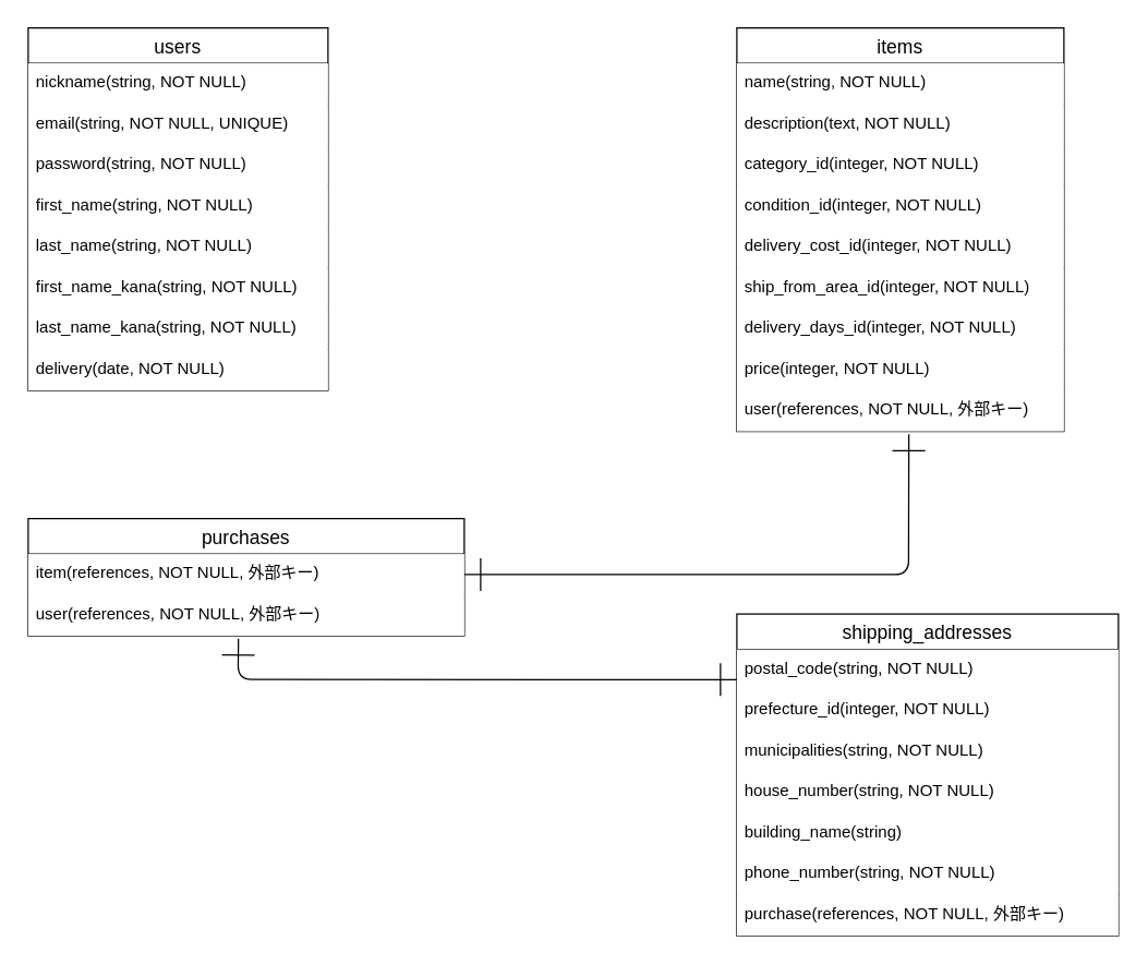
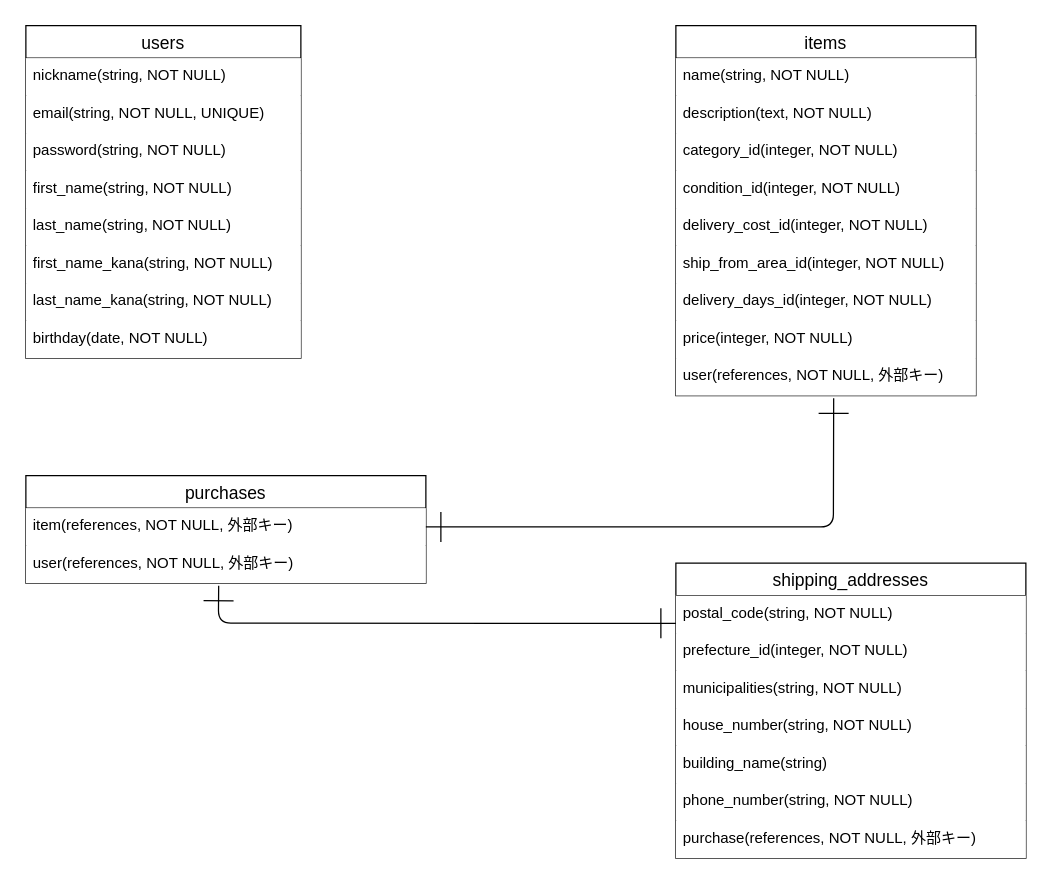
  <mxCell id="0" />
  <mxCell id="1" parent="0" />
  <mxCell id="2" value="users" style="swimlane;fontStyle=0;childLayout=stackLayout;horizontal=1;startSize=26;horizontalStack=0;resizeParent=1;resizeParentMax=0;resizeLast=0;collapsible=1;marginBottom=0;align=center;fontSize=14;" vertex="1" parent="1"><mxGeometry x="20" y="20" width="220" height="266" as="geometry" /></mxCell>
  <mxCell id="3" value="nickname(string, NOT NULL)" style="text;strokeColor=none;fillColor=default;spacingLeft=4;spacingRight=4;overflow=hidden;rotatable=0;points=[[0,0.5],[1,0.5]];portConstraint=eastwest;fontSize=12;" vertex="1" parent="2"><mxGeometry y="26" width="220" height="30" as="geometry" /></mxCell>
  <mxCell id="4" value="email(string, NOT NULL, UNIQUE)" style="text;strokeColor=none;fillColor=default;spacingLeft=4;spacingRight=4;overflow=hidden;rotatable=0;points=[[0,0.5],[1,0.5]];portConstraint=eastwest;fontSize=12;" vertex="1" parent="2"><mxGeometry y="56" width="220" height="30" as="geometry" /></mxCell>
  <mxCell id="5" value="password(string, NOT NULL)" style="text;strokeColor=none;fillColor=default;spacingLeft=4;spacingRight=4;overflow=hidden;rotatable=0;points=[[0,0.5],[1,0.5]];portConstraint=eastwest;fontSize=12;" vertex="1" parent="2"><mxGeometry y="86" width="220" height="30" as="geometry" /></mxCell>
  <mxCell id="6" value="first_name(string, NOT NULL)" style="text;strokeColor=none;fillColor=default;spacingLeft=4;spacingRight=4;overflow=hidden;rotatable=0;points=[[0,0.5],[1,0.5]];portConstraint=eastwest;fontSize=12;" vertex="1" parent="2"><mxGeometry y="116" width="220" height="30" as="geometry" /></mxCell>
  <mxCell id="7" value="last_name(string, NOT NULL)" style="text;strokeColor=none;fillColor=default;spacingLeft=4;spacingRight=4;overflow=hidden;rotatable=0;points=[[0,0.5],[1,0.5]];portConstraint=eastwest;fontSize=12;" vertex="1" parent="2"><mxGeometry y="146" width="220" height="30" as="geometry" /></mxCell>
  <mxCell id="8" value="first_name_kana(string, NOT NULL)" style="text;strokeColor=none;fillColor=default;spacingLeft=4;spacingRight=4;overflow=hidden;rotatable=0;points=[[0,0.5],[1,0.5]];portConstraint=eastwest;fontSize=12;" vertex="1" parent="2"><mxGeometry y="176" width="220" height="30" as="geometry" /></mxCell>
  <mxCell id="9" value="last_name_kana(string, NOT NULL)" style="text;strokeColor=none;fillColor=default;spacingLeft=4;spacingRight=4;overflow=hidden;rotatable=0;points=[[0,0.5],[1,0.5]];portConstraint=eastwest;fontSize=12;" vertex="1" parent="2"><mxGeometry y="206" width="220" height="30" as="geometry" /></mxCell>
- <mxCell id="10" value="delivery(date, NOT NULL)" style="text;strokeColor=none;fillColor=default;spacingLeft=4;spacingRight=4;overflow=hidden;rotatable=0;points=[[0,0.5],[1,0.5]];portConstraint=eastwest;fontSize=12;" vertex="1" parent="2"><mxGeometry y="236" width="220" height="30" as="geometry" /></mxCell>
+ <mxCell id="10" value="birthday(date, NOT NULL)" style="text;strokeColor=none;fillColor=default;spacingLeft=4;spacingRight=4;overflow=hidden;rotatable=0;points=[[0,0.5],[1,0.5]];portConstraint=eastwest;fontSize=12;" vertex="1" parent="2"><mxGeometry y="236" width="220" height="30" as="geometry" /></mxCell>
  <mxCell id="11" value="items" style="swimlane;fontStyle=0;childLayout=stackLayout;horizontal=1;startSize=26;horizontalStack=0;resizeParent=1;resizeParentMax=0;resizeLast=0;collapsible=1;marginBottom=0;align=center;fontSize=14;" vertex="1" parent="1"><mxGeometry x="540" y="20" width="240" height="296" as="geometry" /></mxCell>
  <mxCell id="12" value="name(string, NOT NULL)" style="text;strokeColor=none;fillColor=default;spacingLeft=4;spacingRight=4;overflow=hidden;rotatable=0;points=[[0,0.5],[1,0.5]];portConstraint=eastwest;fontSize=12;" vertex="1" parent="11"><mxGeometry y="26" width="240" height="30" as="geometry" /></mxCell>
  <mxCell id="13" value="description(text, NOT NULL)" style="text;strokeColor=none;fillColor=default;spacingLeft=4;spacingRight=4;overflow=hidden;rotatable=0;points=[[0,0.5],[1,0.5]];portConstraint=eastwest;fontSize=12;" vertex="1" parent="11"><mxGeometry y="56" width="240" height="30" as="geometry" /></mxCell>
  <mxCell id="14" value="category_id(integer, NOT NULL)" style="text;strokeColor=none;fillColor=default;spacingLeft=4;spacingRight=4;overflow=hidden;rotatable=0;points=[[0,0.5],[1,0.5]];portConstraint=eastwest;fontSize=12;" vertex="1" parent="11"><mxGeometry y="86" width="240" height="30" as="geometry" /></mxCell>
  <mxCell id="15" value="condition_id(integer, NOT NULL)" style="text;strokeColor=none;fillColor=default;spacingLeft=4;spacingRight=4;overflow=hidden;rotatable=0;points=[[0,0.5],[1,0.5]];portConstraint=eastwest;fontSize=12;" vertex="1" parent="11"><mxGeometry y="116" width="240" height="30" as="geometry" /></mxCell>
  <mxCell id="16" value="delivery_cost_id(integer, NOT NULL)" style="text;strokeColor=none;fillColor=default;spacingLeft=4;spacingRight=4;overflow=hidden;rotatable=0;points=[[0,0.5],[1,0.5]];portConstraint=eastwest;fontSize=12;" vertex="1" parent="11"><mxGeometry y="146" width="240" height="30" as="geometry" /></mxCell>
  <mxCell id="17" value="ship_from_area_id(integer, NOT NULL)" style="text;strokeColor=none;fillColor=default;spacingLeft=4;spacingRight=4;overflow=hidden;rotatable=0;points=[[0,0.5],[1,0.5]];portConstraint=eastwest;fontSize=12;" vertex="1" parent="11"><mxGeometry y="176" width="240" height="30" as="geometry" /></mxCell>
  <mxCell id="18" value="delivery_days_id(integer, NOT NULL)" style="text;strokeColor=none;fillColor=default;spacingLeft=4;spacingRight=4;overflow=hidden;rotatable=0;points=[[0,0.5],[1,0.5]];portConstraint=eastwest;fontSize=12;" vertex="1" parent="11"><mxGeometry y="206" width="240" height="30" as="geometry" /></mxCell>
  <mxCell id="19" value="price(integer, NOT NULL)" style="text;strokeColor=none;fillColor=default;spacingLeft=4;spacingRight=4;overflow=hidden;rotatable=0;points=[[0,0.5],[1,0.5]];portConstraint=eastwest;fontSize=12;" vertex="1" parent="11"><mxGeometry y="236" width="240" height="30" as="geometry" /></mxCell>
  <mxCell id="20" value="user(references, NOT NULL, 外部キー)" style="text;strokeColor=none;fillColor=default;spacingLeft=4;spacingRight=4;overflow=hidden;rotatable=0;points=[[0,0.5],[1,0.5]];portConstraint=eastwest;fontSize=12;" vertex="1" parent="11"><mxGeometry y="266" width="240" height="30" as="geometry" /></mxCell>
  <mxCell id="21" value="purchases" style="swimlane;fontStyle=0;childLayout=stackLayout;horizontal=1;startSize=26;horizontalStack=0;resizeParent=1;resizeParentMax=0;resizeLast=0;collapsible=1;marginBottom=0;align=center;fontSize=14;" vertex="1" parent="1"><mxGeometry x="20" y="380" width="320" height="86" as="geometry" /></mxCell>
  <mxCell id="22" value="item(references, NOT NULL, 外部キー)" style="text;strokeColor=none;fillColor=default;spacingLeft=4;spacingRight=4;overflow=hidden;rotatable=0;points=[[0,0.5],[1,0.5]];portConstraint=eastwest;fontSize=12;" vertex="1" parent="21"><mxGeometry y="26" width="320" height="30" as="geometry" /></mxCell>
  <mxCell id="23" value="user(references, NOT NULL, 外部キー)" style="text;strokeColor=none;fillColor=default;spacingLeft=4;spacingRight=4;overflow=hidden;rotatable=0;points=[[0,0.5],[1,0.5]];portConstraint=eastwest;fontSize=12;" vertex="1" parent="21"><mxGeometry y="56" width="320" height="30" as="geometry" /></mxCell>
  <mxCell id="24" value="shipping_addresses" style="swimlane;fontStyle=0;childLayout=stackLayout;horizontal=1;startSize=26;horizontalStack=0;resizeParent=1;resizeParentMax=0;resizeLast=0;collapsible=1;marginBottom=0;align=center;fontSize=14;" vertex="1" parent="1"><mxGeometry x="540" y="450" width="280" height="236" as="geometry" /></mxCell>
  <mxCell id="25" value="postal_code(string, NOT NULL)" style="text;strokeColor=none;fillColor=default;spacingLeft=4;spacingRight=4;overflow=hidden;rotatable=0;points=[[0,0.5],[1,0.5]];portConstraint=eastwest;fontSize=12;" vertex="1" parent="24"><mxGeometry y="26" width="280" height="30" as="geometry" /></mxCell>
  <mxCell id="26" value="prefecture_id(integer, NOT NULL)" style="text;strokeColor=none;fillColor=default;spacingLeft=4;spacingRight=4;overflow=hidden;rotatable=0;points=[[0,0.5],[1,0.5]];portConstraint=eastwest;fontSize=12;" vertex="1" parent="24"><mxGeometry y="56" width="280" height="30" as="geometry" /></mxCell>
  <mxCell id="27" value="municipalities(string, NOT NULL)" style="text;strokeColor=none;fillColor=default;spacingLeft=4;spacingRight=4;overflow=hidden;rotatable=0;points=[[0,0.5],[1,0.5]];portConstraint=eastwest;fontSize=12;" vertex="1" parent="24"><mxGeometry y="86" width="280" height="30" as="geometry" /></mxCell>
  <mxCell id="28" value="house_number(string, NOT NULL)" style="text;strokeColor=none;fillColor=default;spacingLeft=4;spacingRight=4;overflow=hidden;rotatable=0;points=[[0,0.5],[1,0.5]];portConstraint=eastwest;fontSize=12;" vertex="1" parent="24"><mxGeometry y="116" width="280" height="30" as="geometry" /></mxCell>
  <mxCell id="29" value="building_name(string)" style="text;strokeColor=none;fillColor=default;spacingLeft=4;spacingRight=4;overflow=hidden;rotatable=0;points=[[0,0.5],[1,0.5]];portConstraint=eastwest;fontSize=12;" vertex="1" parent="24"><mxGeometry y="146" width="280" height="30" as="geometry" /></mxCell>
  <mxCell id="30" value="phone_number(string, NOT NULL)" style="text;strokeColor=none;fillColor=default;spacingLeft=4;spacingRight=4;overflow=hidden;rotatable=0;points=[[0,0.5],[1,0.5]];portConstraint=eastwest;fontSize=12;" vertex="1" parent="24"><mxGeometry y="176" width="280" height="30" as="geometry" /></mxCell>
  <mxCell id="31" value="purchase(references, NOT NULL, 外部キー)" style="text;strokeColor=none;fillColor=default;spacingLeft=4;spacingRight=4;overflow=hidden;rotatable=0;points=[[0,0.5],[1,0.5]];portConstraint=eastwest;fontSize=12;" vertex="1" parent="24"><mxGeometry y="206" width="280" height="30" as="geometry" /></mxCell>
  <mxCell id="32" style="edgeStyle=none;html=1;entryX=0.526;entryY=1.072;entryDx=0;entryDy=0;endArrow=ERone;endFill=0;endSize=22;startArrow=ERone;startFill=0;startSize=22;exitX=1;exitY=0.5;exitDx=0;exitDy=0;entryPerimeter=0;" edge="1" parent="1" target="20"><mxGeometry relative="1" as="geometry"><mxPoint x="340" y="421" as="sourcePoint" /><mxPoint x="110" y="390" as="targetPoint" /><Array as="points"><mxPoint x="666" y="421" /></Array></mxGeometry></mxCell>
  <mxCell id="33" style="html=1;entryX=0;entryY=0.739;entryDx=0;entryDy=0;endArrow=ERone;endFill=0;endSize=22;startArrow=ERone;startFill=0;startSize=22;entryPerimeter=0;exitX=0.482;exitY=1.072;exitDx=0;exitDy=0;exitPerimeter=0;" edge="1" parent="1" source="23" target="25"><mxGeometry relative="1" as="geometry"><mxPoint x="340" y="498" as="sourcePoint" /><mxPoint x="634.16" y="328.16" as="targetPoint" /><Array as="points"><mxPoint x="174" y="498" /></Array></mxGeometry></mxCell>
